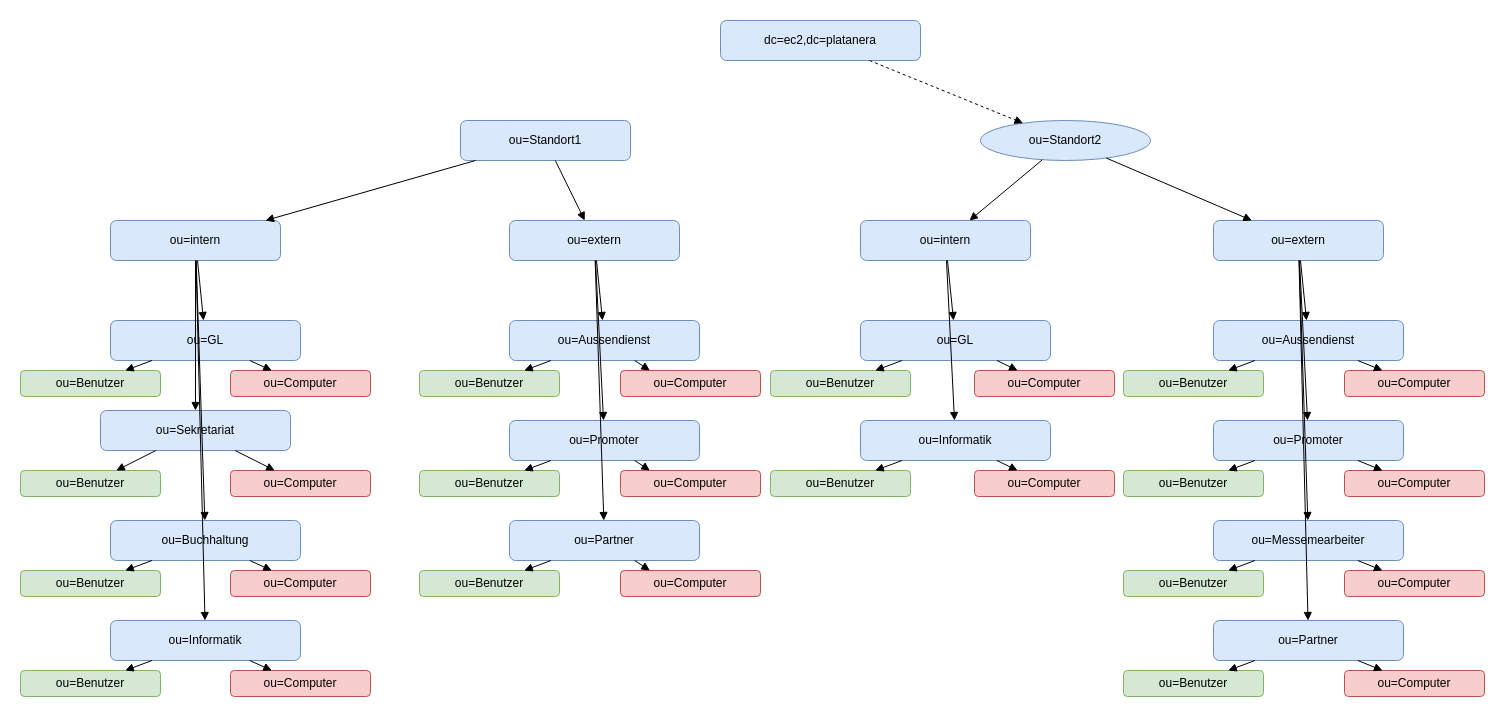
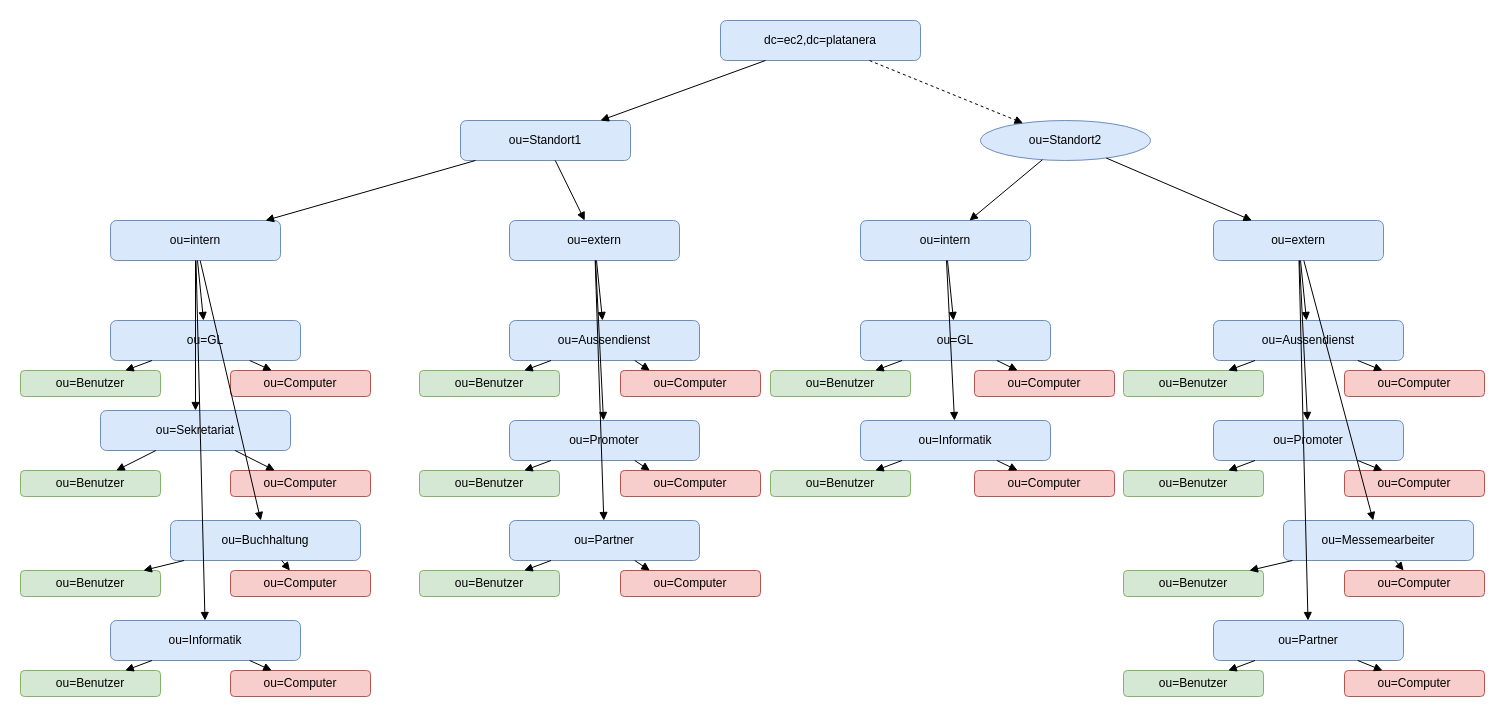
  <mxCell id="0" />
  <mxCell id="1" parent="0" />
  <mxCell id="2" value="dc=ec2,dc=platanera" style="rounded=1;whiteSpace=wrap;html=1;fillColor=#dae8fc;strokeColor=#6c8ebf;" parent="1" vertex="1"><mxGeometry x="720" y="20" width="200" height="40" as="geometry" /></mxCell>
  <mxCell id="3" value="ou=Standort1" style="rounded=1;whiteSpace=wrap;html=1;fillColor=#dae8fc;strokeColor=#6c8ebf;" parent="1" vertex="1"><mxGeometry x="460" y="120" width="170" height="40" as="geometry" /></mxCell>
  <mxCell id="4" value="ou=Standort2" style="ellipse;whiteSpace=wrap;html=1;fillColor=#dae8fc;strokeColor=#6c8ebf;" parent="1" vertex="1"><mxGeometry x="980" y="120" width="170" height="40" as="geometry" /></mxCell>
+ <mxCell id="5" style="endArrow=block;rounded=0;strokeColor=#000000;" parent="1" source="2" target="3" edge="1"><mxGeometry relative="1" as="geometry" /></mxCell>
  <mxCell id="6" style="endArrow=block;rounded=0;strokeColor=#000000;dashed=1;" parent="1" source="2" target="4" edge="1"><mxGeometry relative="1" as="geometry" /></mxCell>
  <mxCell id="7" value="ou=intern" style="rounded=1;whiteSpace=wrap;html=1;fillColor=#dae8fc;strokeColor=#6c8ebf;" parent="1" vertex="1"><mxGeometry x="110" y="220" width="170" height="40" as="geometry" /></mxCell>
  <mxCell id="8" style="endArrow=block;rounded=0;strokeColor=#000000;" parent="1" source="3" target="7" edge="1"><mxGeometry relative="1" as="geometry" /></mxCell>
  <mxCell id="9" value="ou=extern" style="rounded=1;whiteSpace=wrap;html=1;fillColor=#dae8fc;strokeColor=#6c8ebf;" parent="1" vertex="1"><mxGeometry x="509" y="220" width="170" height="40" as="geometry" /></mxCell>
  <mxCell id="10" style="endArrow=block;rounded=0;strokeColor=#000000;" parent="1" source="3" target="9" edge="1"><mxGeometry relative="1" as="geometry" /></mxCell>
  <mxCell id="11" value="ou=intern" style="rounded=1;whiteSpace=wrap;html=1;fillColor=#dae8fc;strokeColor=#6c8ebf;" parent="1" vertex="1"><mxGeometry x="860" y="220" width="170" height="40" as="geometry" /></mxCell>
  <mxCell id="12" style="endArrow=block;rounded=0;strokeColor=#000000;" parent="1" source="4" target="11" edge="1"><mxGeometry relative="1" as="geometry" /></mxCell>
  <mxCell id="13" value="ou=extern" style="rounded=1;whiteSpace=wrap;html=1;fillColor=#dae8fc;strokeColor=#6c8ebf;" parent="1" vertex="1"><mxGeometry x="1213" y="220" width="170" height="40" as="geometry" /></mxCell>
  <mxCell id="14" style="endArrow=block;rounded=0;strokeColor=#000000;" parent="1" source="4" target="13" edge="1"><mxGeometry relative="1" as="geometry" /></mxCell>
  <mxCell id="15" value="ou=GL" style="rounded=1;whiteSpace=wrap;html=1;fillColor=#dae8fc;strokeColor=#6c8ebf;" parent="1" vertex="1"><mxGeometry x="110" y="320" width="190" height="40" as="geometry" /></mxCell>
  <mxCell id="16" style="endArrow=block;rounded=0;strokeColor=#000000;" parent="1" source="7" target="15" edge="1"><mxGeometry relative="1" as="geometry" /></mxCell>
  <mxCell id="17" value="ou=Benutzer" style="rounded=1;whiteSpace=wrap;html=1;fillColor=#d5e8d4;strokeColor=#82b366;" parent="1" vertex="1"><mxGeometry x="20" y="370" width="140" height="26" as="geometry" /></mxCell>
  <mxCell id="18" value="ou=Computer" style="rounded=1;whiteSpace=wrap;html=1;fillColor=#f8cecc;strokeColor=#b85450;" parent="1" vertex="1"><mxGeometry x="230" y="370" width="140" height="26" as="geometry" /></mxCell>
  <mxCell id="19" style="endArrow=block;rounded=0;strokeColor=#000000;" parent="1" source="15" target="17" edge="1"><mxGeometry relative="1" as="geometry" /></mxCell>
  <mxCell id="20" style="endArrow=block;rounded=0;strokeColor=#000000;" parent="1" source="15" target="18" edge="1"><mxGeometry relative="1" as="geometry" /></mxCell>
  <mxCell id="21" value="ou=Sekretariat" style="rounded=1;whiteSpace=wrap;html=1;fillColor=#dae8fc;strokeColor=#6c8ebf;" parent="1" vertex="1"><mxGeometry x="100" y="410" width="190" height="40" as="geometry" /></mxCell>
  <mxCell id="22" style="endArrow=block;rounded=0;strokeColor=#000000;" parent="1" source="7" target="21" edge="1"><mxGeometry relative="1" as="geometry" /></mxCell>
  <mxCell id="23" value="ou=Benutzer" style="rounded=1;whiteSpace=wrap;html=1;fillColor=#d5e8d4;strokeColor=#82b366;" parent="1" vertex="1"><mxGeometry x="20" y="470" width="140" height="26" as="geometry" /></mxCell>
  <mxCell id="24" value="ou=Computer" style="rounded=1;whiteSpace=wrap;html=1;fillColor=#f8cecc;strokeColor=#b85450;" parent="1" vertex="1"><mxGeometry x="230" y="470" width="140" height="26" as="geometry" /></mxCell>
  <mxCell id="25" style="endArrow=block;rounded=0;strokeColor=#000000;" parent="1" source="21" target="23" edge="1"><mxGeometry relative="1" as="geometry" /></mxCell>
  <mxCell id="26" style="endArrow=block;rounded=0;strokeColor=#000000;" parent="1" source="21" target="24" edge="1"><mxGeometry relative="1" as="geometry" /></mxCell>
- <mxCell id="27" value="ou=Buchhaltung" style="rounded=1;whiteSpace=wrap;html=1;fillColor=#dae8fc;strokeColor=#6c8ebf;" parent="1" vertex="1"><mxGeometry x="110" y="520" width="190" height="40" as="geometry" /></mxCell>
+ <mxCell id="27" value="ou=Buchhaltung" style="rounded=1;whiteSpace=wrap;html=1;fillColor=#dae8fc;strokeColor=#6c8ebf;" parent="1" vertex="1"><mxGeometry x="170" y="520" width="190" height="40" as="geometry" /></mxCell>
  <mxCell id="28" style="endArrow=block;rounded=0;strokeColor=#000000;" parent="1" source="7" target="27" edge="1"><mxGeometry relative="1" as="geometry" /></mxCell>
  <mxCell id="29" value="ou=Benutzer" style="rounded=1;whiteSpace=wrap;html=1;fillColor=#d5e8d4;strokeColor=#82b366;" parent="1" vertex="1"><mxGeometry x="20" y="570" width="140" height="26" as="geometry" /></mxCell>
  <mxCell id="30" value="ou=Computer" style="rounded=1;whiteSpace=wrap;html=1;fillColor=#f8cecc;strokeColor=#b85450;" parent="1" vertex="1"><mxGeometry x="230" y="570" width="140" height="26" as="geometry" /></mxCell>
  <mxCell id="31" style="endArrow=block;rounded=0;strokeColor=#000000;" parent="1" source="27" target="29" edge="1"><mxGeometry relative="1" as="geometry" /></mxCell>
  <mxCell id="32" style="endArrow=block;rounded=0;strokeColor=#000000;" parent="1" source="27" target="30" edge="1"><mxGeometry relative="1" as="geometry" /></mxCell>
  <mxCell id="33" value="ou=Informatik" style="rounded=1;whiteSpace=wrap;html=1;fillColor=#dae8fc;strokeColor=#6c8ebf;" parent="1" vertex="1"><mxGeometry x="110" y="620" width="190" height="40" as="geometry" /></mxCell>
  <mxCell id="34" style="endArrow=block;rounded=0;strokeColor=#000000;" parent="1" source="7" target="33" edge="1"><mxGeometry relative="1" as="geometry" /></mxCell>
  <mxCell id="35" value="ou=Benutzer" style="rounded=1;whiteSpace=wrap;html=1;fillColor=#d5e8d4;strokeColor=#82b366;" parent="1" vertex="1"><mxGeometry x="20" y="670" width="140" height="26" as="geometry" /></mxCell>
  <mxCell id="36" value="ou=Computer" style="rounded=1;whiteSpace=wrap;html=1;fillColor=#f8cecc;strokeColor=#b85450;" parent="1" vertex="1"><mxGeometry x="230" y="670" width="140" height="26" as="geometry" /></mxCell>
  <mxCell id="37" style="endArrow=block;rounded=0;strokeColor=#000000;" parent="1" source="33" target="35" edge="1"><mxGeometry relative="1" as="geometry" /></mxCell>
  <mxCell id="38" style="endArrow=block;rounded=0;strokeColor=#000000;" parent="1" source="33" target="36" edge="1"><mxGeometry relative="1" as="geometry" /></mxCell>
  <mxCell id="39" value="ou=Aussendienst" style="rounded=1;whiteSpace=wrap;html=1;fillColor=#dae8fc;strokeColor=#6c8ebf;" parent="1" vertex="1"><mxGeometry x="509" y="320" width="190" height="40" as="geometry" /></mxCell>
  <mxCell id="40" style="endArrow=block;rounded=0;strokeColor=#000000;" parent="1" source="9" target="39" edge="1"><mxGeometry relative="1" as="geometry" /></mxCell>
  <mxCell id="41" value="ou=Benutzer" style="rounded=1;whiteSpace=wrap;html=1;fillColor=#d5e8d4;strokeColor=#82b366;" parent="1" vertex="1"><mxGeometry x="419" y="370" width="140" height="26" as="geometry" /></mxCell>
  <mxCell id="42" value="ou=Computer" style="rounded=1;whiteSpace=wrap;html=1;fillColor=#f8cecc;strokeColor=#b85450;" parent="1" vertex="1"><mxGeometry x="620" y="370" width="140" height="26" as="geometry" /></mxCell>
  <mxCell id="43" style="endArrow=block;rounded=0;strokeColor=#000000;" parent="1" source="39" target="41" edge="1"><mxGeometry relative="1" as="geometry" /></mxCell>
  <mxCell id="44" style="endArrow=block;rounded=0;strokeColor=#000000;" parent="1" source="39" edge="1"><mxGeometry relative="1" as="geometry"><mxPoint x="649.349" y="370" as="targetPoint" /></mxGeometry></mxCell>
  <mxCell id="45" value="ou=Promoter" style="rounded=1;whiteSpace=wrap;html=1;fillColor=#dae8fc;strokeColor=#6c8ebf;" parent="1" vertex="1"><mxGeometry x="509" y="420" width="190" height="40" as="geometry" /></mxCell>
  <mxCell id="46" style="endArrow=block;rounded=0;strokeColor=#000000;" parent="1" source="9" target="45" edge="1"><mxGeometry relative="1" as="geometry" /></mxCell>
  <mxCell id="47" value="ou=Benutzer" style="rounded=1;whiteSpace=wrap;html=1;fillColor=#d5e8d4;strokeColor=#82b366;" parent="1" vertex="1"><mxGeometry x="419" y="470" width="140" height="26" as="geometry" /></mxCell>
  <mxCell id="48" value="ou=Computer" style="rounded=1;whiteSpace=wrap;html=1;fillColor=#f8cecc;strokeColor=#b85450;" parent="1" vertex="1"><mxGeometry x="620" y="470" width="140" height="26" as="geometry" /></mxCell>
  <mxCell id="49" style="endArrow=block;rounded=0;strokeColor=#000000;" parent="1" source="45" target="47" edge="1"><mxGeometry relative="1" as="geometry" /></mxCell>
  <mxCell id="50" style="endArrow=block;rounded=0;strokeColor=#000000;" parent="1" source="45" edge="1"><mxGeometry relative="1" as="geometry"><mxPoint x="649.349" y="470" as="targetPoint" /></mxGeometry></mxCell>
  <mxCell id="51" value="ou=Partner" style="rounded=1;whiteSpace=wrap;html=1;fillColor=#dae8fc;strokeColor=#6c8ebf;" parent="1" vertex="1"><mxGeometry x="509" y="520" width="190" height="40" as="geometry" /></mxCell>
  <mxCell id="52" style="endArrow=block;rounded=0;strokeColor=#000000;" parent="1" source="9" target="51" edge="1"><mxGeometry relative="1" as="geometry" /></mxCell>
  <mxCell id="53" value="ou=Benutzer" style="rounded=1;whiteSpace=wrap;html=1;fillColor=#d5e8d4;strokeColor=#82b366;" parent="1" vertex="1"><mxGeometry x="419" y="570" width="140" height="26" as="geometry" /></mxCell>
  <mxCell id="54" value="ou=Computer" style="rounded=1;whiteSpace=wrap;html=1;fillColor=#f8cecc;strokeColor=#b85450;" parent="1" vertex="1"><mxGeometry x="620" y="570" width="140" height="26" as="geometry" /></mxCell>
  <mxCell id="55" style="endArrow=block;rounded=0;strokeColor=#000000;" parent="1" source="51" target="53" edge="1"><mxGeometry relative="1" as="geometry" /></mxCell>
  <mxCell id="56" style="endArrow=block;rounded=0;strokeColor=#000000;" parent="1" source="51" edge="1"><mxGeometry relative="1" as="geometry"><mxPoint x="649.349" y="570" as="targetPoint" /></mxGeometry></mxCell>
  <mxCell id="57" value="ou=GL" style="rounded=1;whiteSpace=wrap;html=1;fillColor=#dae8fc;strokeColor=#6c8ebf;" parent="1" vertex="1"><mxGeometry x="860" y="320" width="190" height="40" as="geometry" /></mxCell>
  <mxCell id="58" style="endArrow=block;rounded=0;strokeColor=#000000;" parent="1" source="11" target="57" edge="1"><mxGeometry relative="1" as="geometry" /></mxCell>
  <mxCell id="59" value="ou=Benutzer" style="rounded=1;whiteSpace=wrap;html=1;fillColor=#d5e8d4;strokeColor=#82b366;" parent="1" vertex="1"><mxGeometry x="770" y="370" width="140" height="26" as="geometry" /></mxCell>
  <mxCell id="60" value="ou=Computer" style="rounded=1;whiteSpace=wrap;html=1;fillColor=#f8cecc;strokeColor=#b85450;" parent="1" vertex="1"><mxGeometry x="974" y="370" width="140" height="26" as="geometry" /></mxCell>
  <mxCell id="61" style="endArrow=block;rounded=0;strokeColor=#000000;" parent="1" source="57" target="59" edge="1"><mxGeometry relative="1" as="geometry" /></mxCell>
  <mxCell id="62" style="endArrow=block;rounded=0;strokeColor=#000000;" parent="1" source="57" target="60" edge="1"><mxGeometry relative="1" as="geometry" /></mxCell>
  <mxCell id="63" value="ou=Informatik" style="rounded=1;whiteSpace=wrap;html=1;fillColor=#dae8fc;strokeColor=#6c8ebf;" parent="1" vertex="1"><mxGeometry x="860" y="420" width="190" height="40" as="geometry" /></mxCell>
  <mxCell id="64" style="endArrow=block;rounded=0;strokeColor=#000000;" parent="1" source="11" target="63" edge="1"><mxGeometry relative="1" as="geometry" /></mxCell>
  <mxCell id="65" value="ou=Benutzer" style="rounded=1;whiteSpace=wrap;html=1;fillColor=#d5e8d4;strokeColor=#82b366;" parent="1" vertex="1"><mxGeometry x="770" y="470" width="140" height="26" as="geometry" /></mxCell>
  <mxCell id="66" value="ou=Computer" style="rounded=1;whiteSpace=wrap;html=1;fillColor=#f8cecc;strokeColor=#b85450;" parent="1" vertex="1"><mxGeometry x="974" y="470" width="140" height="26" as="geometry" /></mxCell>
  <mxCell id="67" style="endArrow=block;rounded=0;strokeColor=#000000;" parent="1" source="63" target="65" edge="1"><mxGeometry relative="1" as="geometry" /></mxCell>
  <mxCell id="68" style="endArrow=block;rounded=0;strokeColor=#000000;" parent="1" source="63" target="66" edge="1"><mxGeometry relative="1" as="geometry" /></mxCell>
  <mxCell id="69" value="ou=Aussendienst" style="rounded=1;whiteSpace=wrap;html=1;fillColor=#dae8fc;strokeColor=#6c8ebf;" parent="1" vertex="1"><mxGeometry x="1213" y="320" width="190" height="40" as="geometry" /></mxCell>
  <mxCell id="70" style="endArrow=block;rounded=0;strokeColor=#000000;" parent="1" source="13" target="69" edge="1"><mxGeometry relative="1" as="geometry" /></mxCell>
  <mxCell id="71" value="ou=Benutzer" style="rounded=1;whiteSpace=wrap;html=1;fillColor=#d5e8d4;strokeColor=#82b366;" parent="1" vertex="1"><mxGeometry x="1123" y="370" width="140" height="26" as="geometry" /></mxCell>
  <mxCell id="72" value="ou=Computer" style="rounded=1;whiteSpace=wrap;html=1;fillColor=#f8cecc;strokeColor=#b85450;" parent="1" vertex="1"><mxGeometry x="1344" y="370" width="140" height="26" as="geometry" /></mxCell>
  <mxCell id="73" style="endArrow=block;rounded=0;strokeColor=#000000;" parent="1" source="69" target="71" edge="1"><mxGeometry relative="1" as="geometry" /></mxCell>
  <mxCell id="74" style="endArrow=block;rounded=0;strokeColor=#000000;" parent="1" source="69" target="72" edge="1"><mxGeometry relative="1" as="geometry" /></mxCell>
  <mxCell id="75" value="ou=Promoter" style="rounded=1;whiteSpace=wrap;html=1;fillColor=#dae8fc;strokeColor=#6c8ebf;" parent="1" vertex="1"><mxGeometry x="1213" y="420" width="190" height="40" as="geometry" /></mxCell>
  <mxCell id="76" style="endArrow=block;rounded=0;strokeColor=#000000;" parent="1" source="13" target="75" edge="1"><mxGeometry relative="1" as="geometry" /></mxCell>
  <mxCell id="77" value="ou=Benutzer" style="rounded=1;whiteSpace=wrap;html=1;fillColor=#d5e8d4;strokeColor=#82b366;" parent="1" vertex="1"><mxGeometry x="1123" y="470" width="140" height="26" as="geometry" /></mxCell>
  <mxCell id="78" value="ou=Computer" style="rounded=1;whiteSpace=wrap;html=1;fillColor=#f8cecc;strokeColor=#b85450;" parent="1" vertex="1"><mxGeometry x="1344" y="470" width="140" height="26" as="geometry" /></mxCell>
  <mxCell id="79" style="endArrow=block;rounded=0;strokeColor=#000000;" parent="1" source="75" target="77" edge="1"><mxGeometry relative="1" as="geometry" /></mxCell>
  <mxCell id="80" style="endArrow=block;rounded=0;strokeColor=#000000;" parent="1" source="75" target="78" edge="1"><mxGeometry relative="1" as="geometry" /></mxCell>
- <mxCell id="81" value="ou=Messemearbeiter" style="rounded=1;whiteSpace=wrap;html=1;fillColor=#dae8fc;strokeColor=#6c8ebf;" parent="1" vertex="1"><mxGeometry x="1213" y="520" width="190" height="40" as="geometry" /></mxCell>
+ <mxCell id="81" value="ou=Messemearbeiter" style="rounded=1;whiteSpace=wrap;html=1;fillColor=#dae8fc;strokeColor=#6c8ebf;" parent="1" vertex="1"><mxGeometry x="1283" y="520" width="190" height="40" as="geometry" /></mxCell>
  <mxCell id="82" style="endArrow=block;rounded=0;strokeColor=#000000;" parent="1" source="13" target="81" edge="1"><mxGeometry relative="1" as="geometry" /></mxCell>
  <mxCell id="83" value="ou=Benutzer" style="rounded=1;whiteSpace=wrap;html=1;fillColor=#d5e8d4;strokeColor=#82b366;" parent="1" vertex="1"><mxGeometry x="1123" y="570" width="140" height="26" as="geometry" /></mxCell>
  <mxCell id="84" value="ou=Computer" style="rounded=1;whiteSpace=wrap;html=1;fillColor=#f8cecc;strokeColor=#b85450;" parent="1" vertex="1"><mxGeometry x="1344" y="570" width="140" height="26" as="geometry" /></mxCell>
  <mxCell id="85" style="endArrow=block;rounded=0;strokeColor=#000000;" parent="1" source="81" target="83" edge="1"><mxGeometry relative="1" as="geometry" /></mxCell>
  <mxCell id="86" style="endArrow=block;rounded=0;strokeColor=#000000;" parent="1" source="81" target="84" edge="1"><mxGeometry relative="1" as="geometry" /></mxCell>
  <mxCell id="87" value="ou=Partner" style="rounded=1;whiteSpace=wrap;html=1;fillColor=#dae8fc;strokeColor=#6c8ebf;" parent="1" vertex="1"><mxGeometry x="1213" y="620" width="190" height="40" as="geometry" /></mxCell>
  <mxCell id="88" style="endArrow=block;rounded=0;strokeColor=#000000;" parent="1" source="13" target="87" edge="1"><mxGeometry relative="1" as="geometry" /></mxCell>
  <mxCell id="89" value="ou=Benutzer" style="rounded=1;whiteSpace=wrap;html=1;fillColor=#d5e8d4;strokeColor=#82b366;" parent="1" vertex="1"><mxGeometry x="1123" y="670" width="140" height="26" as="geometry" /></mxCell>
  <mxCell id="90" value="ou=Computer" style="rounded=1;whiteSpace=wrap;html=1;fillColor=#f8cecc;strokeColor=#b85450;" parent="1" vertex="1"><mxGeometry x="1344" y="670" width="140" height="26" as="geometry" /></mxCell>
  <mxCell id="91" style="endArrow=block;rounded=0;strokeColor=#000000;" parent="1" source="87" target="89" edge="1"><mxGeometry relative="1" as="geometry" /></mxCell>
  <mxCell id="92" style="endArrow=block;rounded=0;strokeColor=#000000;" parent="1" source="87" target="90" edge="1"><mxGeometry relative="1" as="geometry" /></mxCell>
